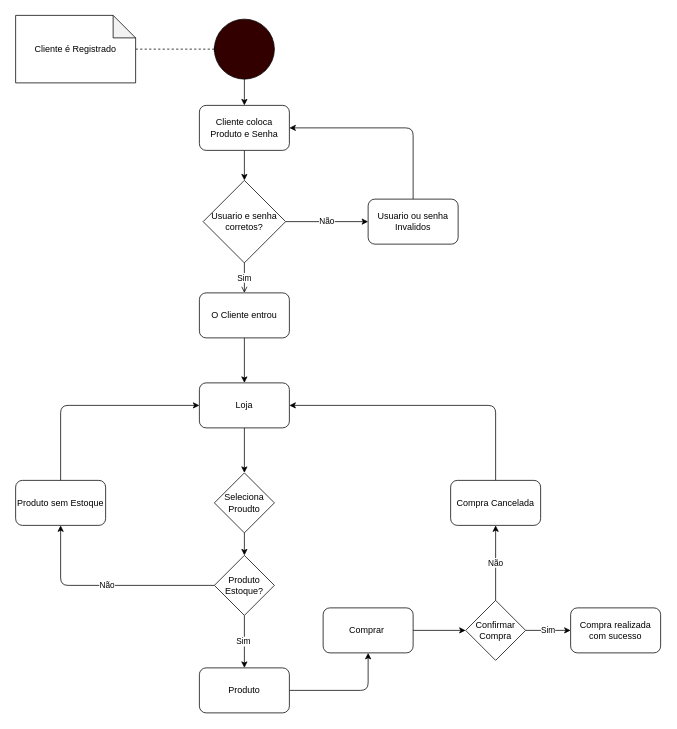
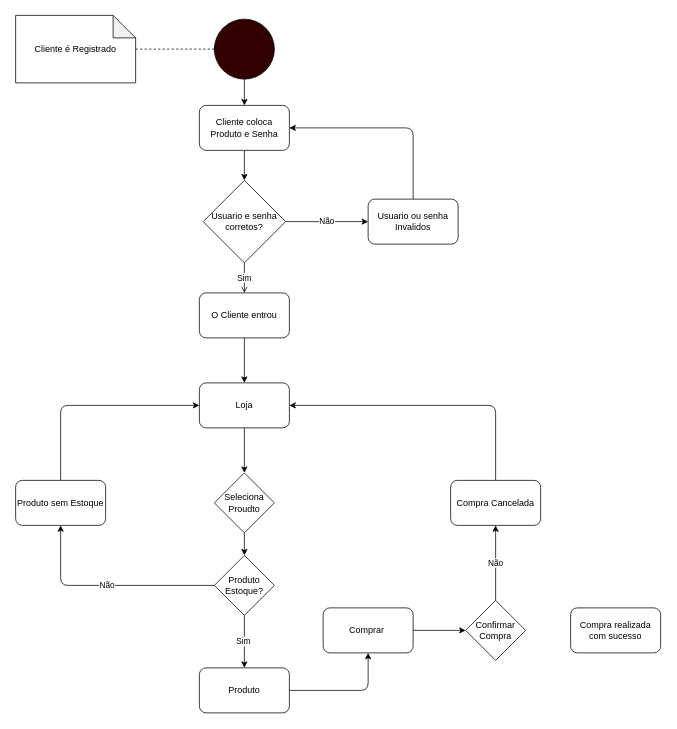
  <mxCell id="0" />
  <mxCell id="1" parent="0" />
  <mxCell id="2" style="edgeStyle=none;html=1;entryX=0.5;entryY=0;entryDx=0;entryDy=0;" edge="1" parent="1" source="3" target="20"><mxGeometry relative="1" as="geometry" /></mxCell>
  <mxCell id="3" value="Loja" style="rounded=1;whiteSpace=wrap;html=1;" vertex="1" parent="1"><mxGeometry x="265" y="510" width="120" height="60" as="geometry" /></mxCell>
  <mxCell id="4" style="edgeStyle=none;html=1;" edge="1" parent="1" source="5" target="9"><mxGeometry relative="1" as="geometry"><Array as="points"><mxPoint x="550" y="170" /></Array></mxGeometry></mxCell>
  <mxCell id="5" value="Usuario ou senha Invalidos" style="rounded=1;whiteSpace=wrap;html=1;" vertex="1" parent="1"><mxGeometry x="490" y="265" width="120" height="60" as="geometry" /></mxCell>
  <mxCell id="6" style="edgeStyle=none;html=1;entryX=0.5;entryY=0;entryDx=0;entryDy=0;" edge="1" parent="1" source="7" target="3"><mxGeometry relative="1" as="geometry" /></mxCell>
  <mxCell id="7" value="O Cliente entrou" style="rounded=1;whiteSpace=wrap;html=1;" vertex="1" parent="1"><mxGeometry x="265" y="390" width="120" height="60" as="geometry" /></mxCell>
  <mxCell id="8" style="edgeStyle=none;html=1;" edge="1" parent="1" source="9" target="16"><mxGeometry relative="1" as="geometry" /></mxCell>
  <mxCell id="9" value="Cliente coloca Produto e Senha" style="rounded=1;whiteSpace=wrap;html=1;" vertex="1" parent="1"><mxGeometry x="265" y="140" width="120" height="60" as="geometry" /></mxCell>
  <mxCell id="10" style="edgeStyle=none;html=1;entryX=0;entryY=0.5;entryDx=0;entryDy=0;rounded=1;curved=0;endArrow=baseDash;endFill=0;dashed=1;" edge="1" parent="1" source="11" target="13"><mxGeometry relative="1" as="geometry" /></mxCell>
  <mxCell id="11" value="Cliente é Registrado" style="shape=note;whiteSpace=wrap;html=1;backgroundOutline=1;darkOpacity=0.05;" vertex="1" parent="1"><mxGeometry x="20" y="20" width="160" height="90" as="geometry" /></mxCell>
  <mxCell id="12" style="edgeStyle=none;html=1;" edge="1" parent="1" source="13" target="9"><mxGeometry relative="1" as="geometry" /></mxCell>
  <mxCell id="13" value="" style="ellipse;whiteSpace=wrap;html=1;aspect=fixed;fillColor=#330000;" vertex="1" parent="1"><mxGeometry x="285" y="25" width="80" height="80" as="geometry" /></mxCell>
  <mxCell id="14" value="Não" style="edgeStyle=none;html=1;" edge="1" parent="1" source="16" target="5"><mxGeometry relative="1" as="geometry" /></mxCell>
  <mxCell id="15" value="Sim" style="edgeStyle=none;html=1;endArrow=open;" edge="1" parent="1" source="16" target="7"><mxGeometry relative="1" as="geometry" /></mxCell>
  <mxCell id="16" value="Usuario e senha corretos?" style="rhombus;whiteSpace=wrap;html=1;" vertex="1" parent="1"><mxGeometry x="270" y="240" width="110" height="110" as="geometry" /></mxCell>
  <mxCell id="17" style="edgeStyle=none;html=1;" edge="1" parent="1" source="18" target="27"><mxGeometry relative="1" as="geometry"><Array as="points"><mxPoint x="490" y="920" /></Array></mxGeometry></mxCell>
  <mxCell id="18" value="Produto" style="rounded=1;whiteSpace=wrap;html=1;" vertex="1" parent="1"><mxGeometry x="265" y="890" width="120" height="60" as="geometry" /></mxCell>
  <mxCell id="19" style="edgeStyle=none;html=1;" edge="1" parent="1" source="20" target="23"><mxGeometry relative="1" as="geometry" /></mxCell>
  <mxCell id="20" value="Seleciona&lt;div&gt;Proudto&lt;/div&gt;" style="rhombus;whiteSpace=wrap;html=1;" vertex="1" parent="1"><mxGeometry x="285" y="630" width="80" height="80" as="geometry" /></mxCell>
  <mxCell id="21" value="Sim&amp;nbsp;" style="edgeStyle=none;html=1;entryX=0.5;entryY=0;entryDx=0;entryDy=0;" edge="1" parent="1" source="23" target="18"><mxGeometry relative="1" as="geometry" /></mxCell>
  <mxCell id="22" value="Não" style="edgeStyle=none;html=1;" edge="1" parent="1" source="23" target="25"><mxGeometry relative="1" as="geometry"><Array as="points"><mxPoint x="80" y="780" /></Array></mxGeometry></mxCell>
  <mxCell id="23" value="Produto Estoque?" style="rhombus;whiteSpace=wrap;html=1;" vertex="1" parent="1"><mxGeometry x="285" y="740" width="80" height="80" as="geometry" /></mxCell>
  <mxCell id="24" style="edgeStyle=none;html=1;entryX=0;entryY=0.5;entryDx=0;entryDy=0;" edge="1" parent="1" source="25" target="3"><mxGeometry relative="1" as="geometry"><Array as="points"><mxPoint x="80" y="540" /></Array></mxGeometry></mxCell>
  <mxCell id="25" value="Produto sem Estoque" style="rounded=1;whiteSpace=wrap;html=1;" vertex="1" parent="1"><mxGeometry x="20" y="640" width="120" height="60" as="geometry" /></mxCell>
  <mxCell id="26" style="edgeStyle=none;html=1;entryX=0;entryY=0.5;entryDx=0;entryDy=0;" edge="1" parent="1" source="27" target="30"><mxGeometry relative="1" as="geometry" /></mxCell>
  <mxCell id="27" value="Comprar&amp;nbsp;" style="rounded=1;whiteSpace=wrap;html=1;" vertex="1" parent="1"><mxGeometry x="430" y="810" width="120" height="60" as="geometry" /></mxCell>
  <mxCell id="28" value="Não" style="edgeStyle=none;html=1;entryX=0.5;entryY=1;entryDx=0;entryDy=0;" edge="1" parent="1" source="30" target="32"><mxGeometry relative="1" as="geometry" /></mxCell>
- <mxCell id="29" value="Sim" style="edgeStyle=none;html=1;entryX=0;entryY=0.5;entryDx=0;entryDy=0;" edge="1" parent="1" source="30" target="33"><mxGeometry relative="1" as="geometry" /></mxCell>
  <mxCell id="30" value="Confirmar Compra" style="rhombus;whiteSpace=wrap;html=1;" vertex="1" parent="1"><mxGeometry x="620" y="800" width="80" height="80" as="geometry" /></mxCell>
  <mxCell id="31" style="edgeStyle=none;html=1;entryX=1;entryY=0.5;entryDx=0;entryDy=0;" edge="1" parent="1" source="32" target="3"><mxGeometry relative="1" as="geometry"><Array as="points"><mxPoint x="660" y="540" /></Array></mxGeometry></mxCell>
  <mxCell id="32" value="Compra Cancelada" style="rounded=1;whiteSpace=wrap;html=1;" vertex="1" parent="1"><mxGeometry x="600" y="640" width="120" height="60" as="geometry" /></mxCell>
  <mxCell id="33" value="Compra realizada com sucesso" style="rounded=1;whiteSpace=wrap;html=1;" vertex="1" parent="1"><mxGeometry x="760" y="810" width="120" height="60" as="geometry" /></mxCell>
